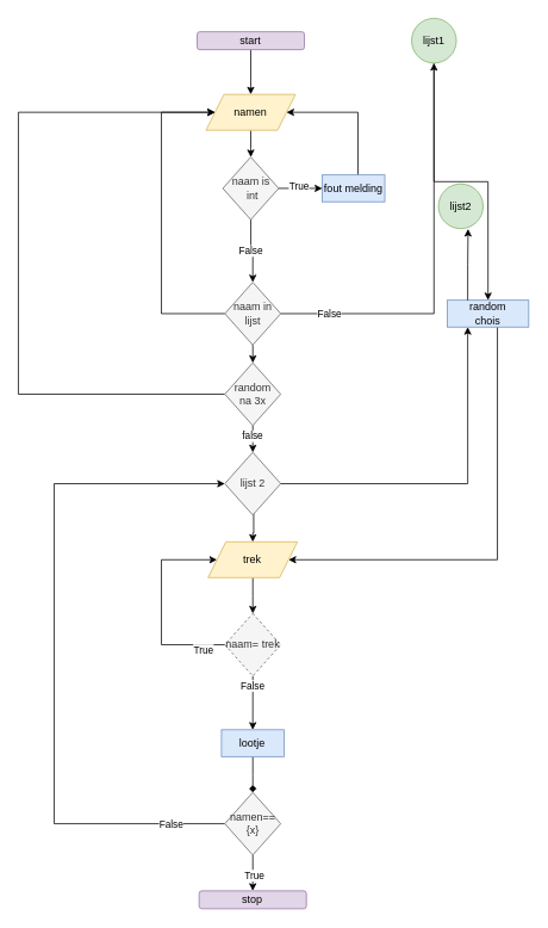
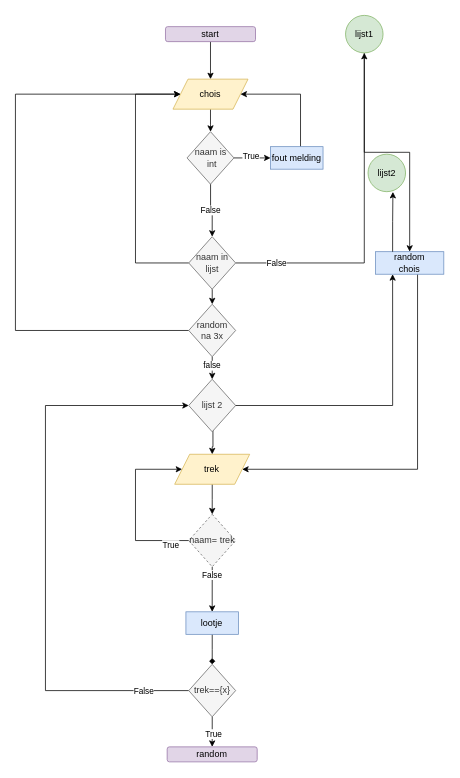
  <mxCell id="0" />
  <mxCell id="1" parent="0" />
  <mxCell id="2" style="edgeStyle=orthogonalEdgeStyle;rounded=0;orthogonalLoop=1;jettySize=auto;html=1;" parent="1" source="3" target="5" edge="1"><mxGeometry relative="1" as="geometry"><mxPoint x="280" y="115" as="targetPoint" /></mxGeometry></mxCell>
  <mxCell id="3" value="start" style="rounded=1;whiteSpace=wrap;html=1;fillColor=#e1d5e7;strokeColor=#9673a6;" parent="1" vertex="1"><mxGeometry x="220" y="35" width="120" height="20" as="geometry" /></mxCell>
  <mxCell id="4" style="edgeStyle=orthogonalEdgeStyle;rounded=0;orthogonalLoop=1;jettySize=auto;html=1;" parent="1" source="5" target="15" edge="1"><mxGeometry relative="1" as="geometry"><mxPoint x="280" y="175" as="targetPoint" /></mxGeometry></mxCell>
- <mxCell id="5" value="namen" style="shape=parallelogram;perimeter=parallelogramPerimeter;whiteSpace=wrap;html=1;fixedSize=1;fillColor=#fff2cc;strokeColor=#d6b656;" parent="1" vertex="1"><mxGeometry x="230" y="105" width="100" height="40" as="geometry" /></mxCell>
+ <mxCell id="5" value="chois" style="shape=parallelogram;perimeter=parallelogramPerimeter;whiteSpace=wrap;html=1;fixedSize=1;fillColor=#fff2cc;strokeColor=#d6b656;" parent="1" vertex="1"><mxGeometry x="230" y="105" width="100" height="40" as="geometry" /></mxCell>
  <mxCell id="6" style="edgeStyle=orthogonalEdgeStyle;rounded=0;orthogonalLoop=1;jettySize=auto;html=1;entryX=0.5;entryY=1;entryDx=0;entryDy=0;exitX=1;exitY=0.5;exitDx=0;exitDy=0;" parent="1" source="10" target="19" edge="1"><mxGeometry relative="1" as="geometry"><mxPoint x="325" y="190" as="sourcePoint" /><mxPoint x="415" y="75" as="targetPoint" /></mxGeometry></mxCell>
  <mxCell id="7" value="False" style="edgeLabel;html=1;align=center;verticalAlign=middle;resizable=0;points=[];" parent="6" vertex="1" connectable="0"><mxGeometry x="-0.51" y="3" relative="1" as="geometry"><mxPoint x="-57" y="3" as="offset" /></mxGeometry></mxCell>
  <mxCell id="8" style="edgeStyle=orthogonalEdgeStyle;rounded=0;orthogonalLoop=1;jettySize=auto;html=1;entryX=0;entryY=0.5;entryDx=0;entryDy=0;" parent="1" source="10" target="5" edge="1"><mxGeometry relative="1" as="geometry"><Array as="points"><mxPoint x="180" y="350" /><mxPoint x="180" y="125" /></Array></mxGeometry></mxCell>
  <mxCell id="9" style="edgeStyle=orthogonalEdgeStyle;rounded=0;orthogonalLoop=1;jettySize=auto;html=1;entryX=0.5;entryY=0;entryDx=0;entryDy=0;" parent="1" source="10" target="45" edge="1"><mxGeometry relative="1" as="geometry"><mxPoint x="330" y="415" as="targetPoint" /></mxGeometry></mxCell>
  <mxCell id="10" value="naam in lijst" style="rhombus;whiteSpace=wrap;html=1;fillColor=#f5f5f5;fontColor=#333333;strokeColor=#666666;" parent="1" vertex="1"><mxGeometry x="251" y="315" width="62.5" height="70" as="geometry" /></mxCell>
  <mxCell id="11" style="edgeStyle=orthogonalEdgeStyle;rounded=0;orthogonalLoop=1;jettySize=auto;html=1;" parent="1" source="15" target="17" edge="1"><mxGeometry relative="1" as="geometry" /></mxCell>
  <mxCell id="12" value="True" style="edgeLabel;html=1;align=center;verticalAlign=middle;resizable=0;points=[];" parent="11" vertex="1" connectable="0"><mxGeometry x="-0.117" y="3" relative="1" as="geometry"><mxPoint as="offset" /></mxGeometry></mxCell>
  <mxCell id="13" style="edgeStyle=orthogonalEdgeStyle;rounded=0;orthogonalLoop=1;jettySize=auto;html=1;entryX=0.5;entryY=0;entryDx=0;entryDy=0;" parent="1" source="15" target="10" edge="1"><mxGeometry relative="1" as="geometry" /></mxCell>
  <mxCell id="14" value="False" style="edgeLabel;html=1;align=center;verticalAlign=middle;resizable=0;points=[];" parent="13" vertex="1" connectable="0"><mxGeometry x="-0.021" y="1" relative="1" as="geometry"><mxPoint as="offset" /></mxGeometry></mxCell>
  <mxCell id="15" value="naam is&lt;div&gt;&amp;nbsp;int&lt;/div&gt;" style="rhombus;whiteSpace=wrap;html=1;fillColor=#f5f5f5;fontColor=#333333;strokeColor=#666666;" parent="1" vertex="1"><mxGeometry x="248.75" y="175" width="62.5" height="70" as="geometry" /></mxCell>
  <mxCell id="16" style="edgeStyle=orthogonalEdgeStyle;rounded=0;orthogonalLoop=1;jettySize=auto;html=1;entryX=1;entryY=0.5;entryDx=0;entryDy=0;" parent="1" source="17" target="5" edge="1"><mxGeometry relative="1" as="geometry"><Array as="points"><mxPoint x="400" y="125" /></Array></mxGeometry></mxCell>
  <mxCell id="17" value="fout melding" style="rounded=0;whiteSpace=wrap;html=1;fillColor=#dae8fc;strokeColor=#6c8ebf;" parent="1" vertex="1"><mxGeometry x="360" y="195" width="70" height="30" as="geometry" /></mxCell>
  <mxCell id="18" style="edgeStyle=orthogonalEdgeStyle;rounded=0;orthogonalLoop=1;jettySize=auto;html=1;entryX=0.5;entryY=0;entryDx=0;entryDy=0;" parent="1" source="19" target="21" edge="1"><mxGeometry relative="1" as="geometry" /></mxCell>
  <mxCell id="19" value="lijst1" style="ellipse;whiteSpace=wrap;html=1;aspect=fixed;fillColor=#d5e8d4;strokeColor=#82b366;" parent="1" vertex="1"><mxGeometry x="460" y="20" width="50" height="50" as="geometry" /></mxCell>
  <mxCell id="20" style="edgeStyle=orthogonalEdgeStyle;rounded=0;orthogonalLoop=1;jettySize=auto;html=1;entryX=1;entryY=0.5;entryDx=0;entryDy=0;" parent="1" source="21" target="29" edge="1"><mxGeometry relative="1" as="geometry"><Array as="points"><mxPoint x="556" y="625" /></Array></mxGeometry></mxCell>
  <mxCell id="21" value="random&lt;div&gt;chois&lt;/div&gt;" style="rounded=0;whiteSpace=wrap;html=1;fillColor=#dae8fc;strokeColor=#6c8ebf;" parent="1" vertex="1"><mxGeometry x="500" y="335" width="91" height="30" as="geometry" /></mxCell>
  <mxCell id="22" style="edgeStyle=orthogonalEdgeStyle;rounded=0;orthogonalLoop=1;jettySize=auto;html=1;exitX=0.516;exitY=0.903;exitDx=0;exitDy=0;exitPerimeter=0;" parent="1" source="38" target="29" edge="1"><mxGeometry relative="1" as="geometry"><mxPoint x="282.25" y="560" as="sourcePoint" /></mxGeometry></mxCell>
  <mxCell id="23" style="edgeStyle=orthogonalEdgeStyle;rounded=0;orthogonalLoop=1;jettySize=auto;html=1;entryX=0;entryY=0.5;entryDx=0;entryDy=0;" parent="1" source="27" target="29" edge="1"><mxGeometry relative="1" as="geometry"><Array as="points"><mxPoint x="180" y="720" /><mxPoint x="180" y="625" /></Array></mxGeometry></mxCell>
  <mxCell id="24" value="True" style="edgeLabel;html=1;align=center;verticalAlign=middle;resizable=0;points=[];" parent="23" vertex="1" connectable="0"><mxGeometry x="-0.78" y="5" relative="1" as="geometry"><mxPoint as="offset" /></mxGeometry></mxCell>
  <mxCell id="25" style="edgeStyle=orthogonalEdgeStyle;rounded=0;orthogonalLoop=1;jettySize=auto;html=1;entryX=0.5;entryY=0;entryDx=0;entryDy=0;" parent="1" source="27" target="33" edge="1"><mxGeometry relative="1" as="geometry"><Array as="points"><mxPoint x="282" y="765" /><mxPoint x="282" y="765" /></Array></mxGeometry></mxCell>
  <mxCell id="26" value="False" style="edgeLabel;html=1;align=center;verticalAlign=middle;resizable=0;points=[];" parent="25" vertex="1" connectable="0"><mxGeometry x="-0.63" y="-1" relative="1" as="geometry"><mxPoint as="offset" /></mxGeometry></mxCell>
  <mxCell id="27" value="naam= trek" style="rhombus;whiteSpace=wrap;html=1;fillColor=#f5f5f5;fontColor=#333333;strokeColor=#666666;dashed=1;" parent="1" vertex="1"><mxGeometry x="251" y="685" width="62.5" height="70" as="geometry" /></mxCell>
  <mxCell id="28" style="edgeStyle=orthogonalEdgeStyle;rounded=0;orthogonalLoop=1;jettySize=auto;html=1;" parent="1" source="29" target="27" edge="1"><mxGeometry relative="1" as="geometry" /></mxCell>
  <mxCell id="29" value="trek" style="shape=parallelogram;perimeter=parallelogramPerimeter;whiteSpace=wrap;html=1;fixedSize=1;fillColor=#fff2cc;strokeColor=#d6b656;" parent="1" vertex="1"><mxGeometry x="232.25" y="605" width="100" height="40" as="geometry" /></mxCell>
  <mxCell id="30" style="edgeStyle=orthogonalEdgeStyle;rounded=0;orthogonalLoop=1;jettySize=auto;html=1;entryX=0;entryY=0.5;entryDx=0;entryDy=0;exitX=0;exitY=0.5;exitDx=0;exitDy=0;" parent="1" source="36" target="38" edge="1"><mxGeometry relative="1" as="geometry"><mxPoint x="245.886" y="532.727" as="targetPoint" /><mxPoint x="190" y="890" as="sourcePoint" /><Array as="points"><mxPoint x="60" y="920" /><mxPoint x="60" y="540" /></Array></mxGeometry></mxCell>
  <mxCell id="31" value="False" style="edgeLabel;html=1;align=center;verticalAlign=middle;resizable=0;points=[];" parent="30" vertex="1" connectable="0"><mxGeometry x="-0.841" relative="1" as="geometry"><mxPoint as="offset" /></mxGeometry></mxCell>
  <mxCell id="32" style="edgeStyle=orthogonalEdgeStyle;rounded=0;orthogonalLoop=1;jettySize=auto;html=1;endArrow=diamond;" parent="1" source="33" target="36" edge="1"><mxGeometry relative="1" as="geometry" /></mxCell>
  <mxCell id="33" value="lootje" style="rounded=0;whiteSpace=wrap;html=1;fillColor=#dae8fc;strokeColor=#6c8ebf;" parent="1" vertex="1"><mxGeometry x="247.25" y="815" width="70" height="30" as="geometry" /></mxCell>
  <mxCell id="34" style="edgeStyle=orthogonalEdgeStyle;rounded=0;orthogonalLoop=1;jettySize=auto;html=1;entryX=0.5;entryY=0;entryDx=0;entryDy=0;" parent="1" source="36" target="37" edge="1"><mxGeometry relative="1" as="geometry"><mxPoint x="282.25" y="1035" as="targetPoint" /></mxGeometry></mxCell>
  <mxCell id="35" value="True" style="edgeLabel;html=1;align=center;verticalAlign=middle;resizable=0;points=[];" parent="34" vertex="1" connectable="0"><mxGeometry x="0.156" y="1" relative="1" as="geometry"><mxPoint as="offset" /></mxGeometry></mxCell>
- <mxCell id="36" value="namen=={x}" style="rhombus;whiteSpace=wrap;html=1;fillColor=#f5f5f5;fontColor=#333333;strokeColor=#666666;" parent="1" vertex="1"><mxGeometry x="251" y="885" width="62.5" height="70" as="geometry" /></mxCell>
- <mxCell id="37" value="stop" style="rounded=1;whiteSpace=wrap;html=1;fillColor=#e1d5e7;strokeColor=#9673a6;" parent="1" vertex="1"><mxGeometry x="222.25" y="995" width="120" height="20" as="geometry" /></mxCell>
+ <mxCell id="36" value="trek=={x}" style="rhombus;whiteSpace=wrap;html=1;fillColor=#f5f5f5;fontColor=#333333;strokeColor=#666666;" parent="1" vertex="1"><mxGeometry x="251" y="885" width="62.5" height="70" as="geometry" /></mxCell>
+ <mxCell id="37" value="random" style="rounded=1;whiteSpace=wrap;html=1;fillColor=#e1d5e7;strokeColor=#9673a6;" parent="1" vertex="1"><mxGeometry x="222.25" y="995" width="120" height="20" as="geometry" /></mxCell>
  <mxCell id="38" value="lijst 2" style="rhombus;whiteSpace=wrap;html=1;fillColor=#f5f5f5;fontColor=#333333;strokeColor=#666666;" vertex="1" parent="1"><mxGeometry x="251" y="505" width="62.5" height="70" as="geometry" /></mxCell>
  <mxCell id="39" value="lijst2" style="ellipse;whiteSpace=wrap;html=1;aspect=fixed;fillColor=#d5e8d4;strokeColor=#82b366;" vertex="1" parent="1"><mxGeometry x="490" y="205" width="50" height="50" as="geometry" /></mxCell>
  <mxCell id="40" style="edgeStyle=orthogonalEdgeStyle;rounded=0;orthogonalLoop=1;jettySize=auto;html=1;entryX=0.25;entryY=1;entryDx=0;entryDy=0;" edge="1" parent="1" source="38" target="21"><mxGeometry relative="1" as="geometry" /></mxCell>
  <mxCell id="41" style="edgeStyle=orthogonalEdgeStyle;rounded=0;orthogonalLoop=1;jettySize=auto;html=1;exitX=0.25;exitY=0;exitDx=0;exitDy=0;entryX=0.663;entryY=1.007;entryDx=0;entryDy=0;entryPerimeter=0;" edge="1" parent="1" source="21" target="39"><mxGeometry relative="1" as="geometry" /></mxCell>
  <mxCell id="42" style="edgeStyle=orthogonalEdgeStyle;rounded=0;orthogonalLoop=1;jettySize=auto;html=1;entryX=0.5;entryY=0;entryDx=0;entryDy=0;" edge="1" parent="1" source="45" target="38"><mxGeometry relative="1" as="geometry" /></mxCell>
  <mxCell id="43" value="false" style="edgeLabel;html=1;align=center;verticalAlign=middle;resizable=0;points=[];" vertex="1" connectable="0" parent="42"><mxGeometry x="-0.193" y="-1" relative="1" as="geometry"><mxPoint as="offset" /></mxGeometry></mxCell>
  <mxCell id="44" style="edgeStyle=orthogonalEdgeStyle;rounded=0;orthogonalLoop=1;jettySize=auto;html=1;" edge="1" parent="1" source="45"><mxGeometry relative="1" as="geometry"><mxPoint x="240" y="125" as="targetPoint" /><Array as="points"><mxPoint x="20" y="440" /><mxPoint x="20" y="125" /></Array></mxGeometry></mxCell>
  <mxCell id="45" value="random&lt;div&gt;na 3x&lt;/div&gt;" style="rhombus;whiteSpace=wrap;html=1;fillColor=#f5f5f5;fontColor=#333333;strokeColor=#666666;" vertex="1" parent="1"><mxGeometry x="251" y="405" width="62.5" height="70" as="geometry" /></mxCell>
